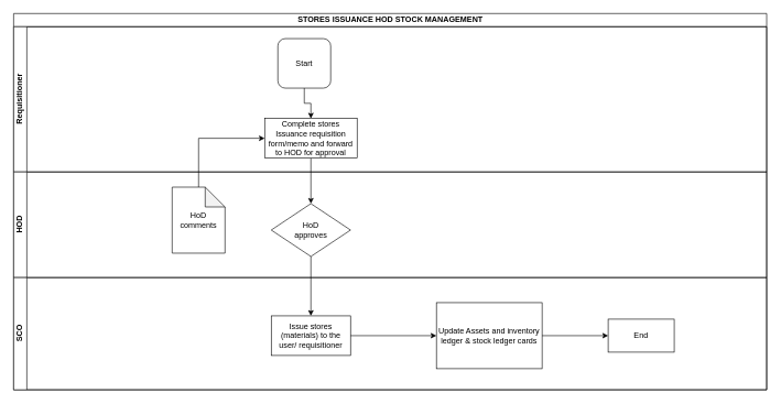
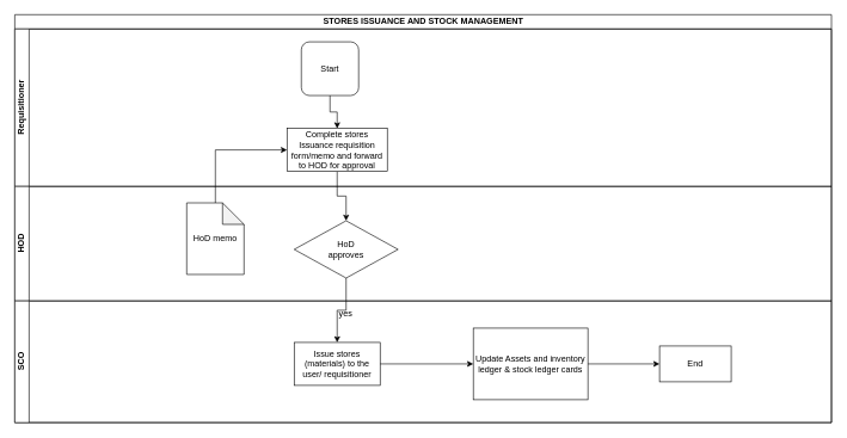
  <mxCell id="0" />
  <mxCell id="1" parent="0" />
- <mxCell id="2" value="STORES ISSUANCE HOD STOCK MANAGEMENT" style="swimlane;html=1;childLayout=stackLayout;resizeParent=1;resizeParentMax=0;horizontal=1;startSize=20;horizontalStack=0;" vertex="1" parent="1"><mxGeometry x="20" y="20" width="1140" height="570" as="geometry" /></mxCell>
+ <mxCell id="2" value="STORES ISSUANCE AND STOCK MANAGEMENT" style="swimlane;html=1;childLayout=stackLayout;resizeParent=1;resizeParentMax=0;horizontal=1;startSize=20;horizontalStack=0;" vertex="1" parent="1"><mxGeometry x="20" y="20" width="1140" height="570" as="geometry" /></mxCell>
  <mxCell id="3" value="" style="edgeStyle=orthogonalEdgeStyle;rounded=0;orthogonalLoop=1;jettySize=auto;html=1;" edge="1" parent="2" source="8" target="11"><mxGeometry relative="1" as="geometry"><mxPoint x="450" y="299" as="targetPoint" /></mxGeometry></mxCell>
  <mxCell id="4" value="" style="edgeStyle=orthogonalEdgeStyle;rounded=0;orthogonalLoop=1;jettySize=auto;html=1;entryX=0;entryY=0.5;entryDx=0;entryDy=0;" edge="1" parent="2" source="12" target="8"><mxGeometry relative="1" as="geometry"><mxPoint x="280" y="163" as="targetPoint" /><Array as="points"><mxPoint x="280" y="189" /></Array></mxGeometry></mxCell>
  <mxCell id="5" value="" style="edgeStyle=orthogonalEdgeStyle;rounded=0;orthogonalLoop=1;jettySize=auto;html=1;" edge="1" parent="2" source="11" target="14"><mxGeometry relative="1" as="geometry" /></mxCell>
  <mxCell id="6" value="Requisitioner" style="swimlane;html=1;startSize=20;horizontal=0;" vertex="1" parent="2"><mxGeometry y="20" width="1140" height="220" as="geometry" /></mxCell>
  <mxCell id="7" value="Start" style="rounded=1;whiteSpace=wrap;html=1;" vertex="1" parent="6"><mxGeometry x="400" y="18" width="80" height="75" as="geometry" /></mxCell>
  <mxCell id="8" value="Complete stores Issuance requisition form/memo and forward to HOD for approval" style="rounded=0;whiteSpace=wrap;html=1;" vertex="1" parent="6"><mxGeometry x="380" y="139" width="140" height="60" as="geometry" /></mxCell>
  <mxCell id="9" value="" style="edgeStyle=orthogonalEdgeStyle;rounded=0;orthogonalLoop=1;jettySize=auto;html=1;entryX=0.5;entryY=0;entryDx=0;entryDy=0;" edge="1" parent="6" source="7" target="8"><mxGeometry relative="1" as="geometry"><mxPoint x="450" y="143" as="targetPoint" /></mxGeometry></mxCell>
  <mxCell id="10" value="HOD" style="swimlane;html=1;startSize=20;horizontal=0;" vertex="1" parent="2"><mxGeometry y="240" width="1140" height="160" as="geometry" /></mxCell>
- <mxCell id="11" value="&lt;div&gt;HoD&lt;br&gt;&lt;/div&gt;&lt;div&gt;approves&lt;/div&gt;" style="rhombus;whiteSpace=wrap;html=1;" vertex="1" parent="10"><mxGeometry x="390" y="48" width="120" height="80" as="geometry" /></mxCell>
- <mxCell id="12" value="HoD comments" style="shape=note;whiteSpace=wrap;html=1;backgroundOutline=1;darkOpacity=0.05;" vertex="1" parent="10"><mxGeometry x="240" y="23" width="80" height="100" as="geometry" /></mxCell>
+ <mxCell id="11" value="&lt;div&gt;HoD&lt;br&gt;&lt;/div&gt;&lt;div&gt;approves&lt;/div&gt;" style="rhombus;whiteSpace=wrap;html=1;" vertex="1" parent="10"><mxGeometry x="390" y="48" width="145" height="80" as="geometry" /></mxCell>
+ <mxCell id="12" value="HoD memo" style="shape=note;whiteSpace=wrap;html=1;backgroundOutline=1;darkOpacity=0.05;" vertex="1" parent="10"><mxGeometry x="240" y="23" width="80" height="100" as="geometry" /></mxCell>
  <mxCell id="13" value="SCO" style="swimlane;html=1;startSize=20;horizontal=0;" vertex="1" parent="2"><mxGeometry y="400" width="1140" height="170" as="geometry" /></mxCell>
  <mxCell id="14" value="Issue stores (materials) to the user/ requisitioner" style="whiteSpace=wrap;html=1;" vertex="1" parent="13"><mxGeometry x="390" y="58" width="120" height="60" as="geometry" /></mxCell>
+ <mxCell id="15" value="yes" style="text;html=1;strokeColor=none;fillColor=none;align=center;verticalAlign=middle;whiteSpace=wrap;rounded=0;" vertex="1" parent="13"><mxGeometry x="442" y="8" width="40" height="20" as="geometry" /></mxCell>
  <mxCell id="16" value="Update Assets and inventory ledger &amp;amp; stock ledger cards" style="whiteSpace=wrap;html=1;" vertex="1" parent="13"><mxGeometry x="640" y="38" width="160" height="100" as="geometry" /></mxCell>
  <mxCell id="17" value="" style="edgeStyle=orthogonalEdgeStyle;rounded=0;orthogonalLoop=1;jettySize=auto;html=1;" edge="1" parent="13" source="14" target="16"><mxGeometry relative="1" as="geometry" /></mxCell>
  <mxCell id="18" value="End" style="whiteSpace=wrap;html=1;rounded=0;" vertex="1" parent="13"><mxGeometry x="900" y="63" width="100" height="50" as="geometry" /></mxCell>
  <mxCell id="19" value="" style="edgeStyle=orthogonalEdgeStyle;rounded=0;orthogonalLoop=1;jettySize=auto;html=1;entryX=0;entryY=0.5;entryDx=0;entryDy=0;" edge="1" parent="13" source="16" target="18"><mxGeometry relative="1" as="geometry"><mxPoint x="900" y="88" as="targetPoint" /></mxGeometry></mxCell>
